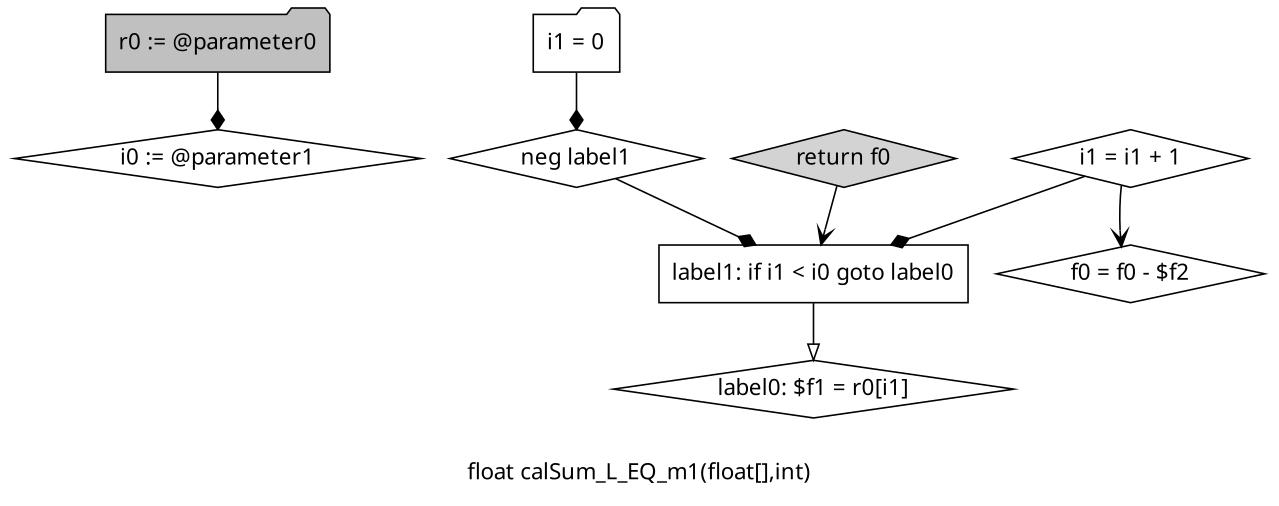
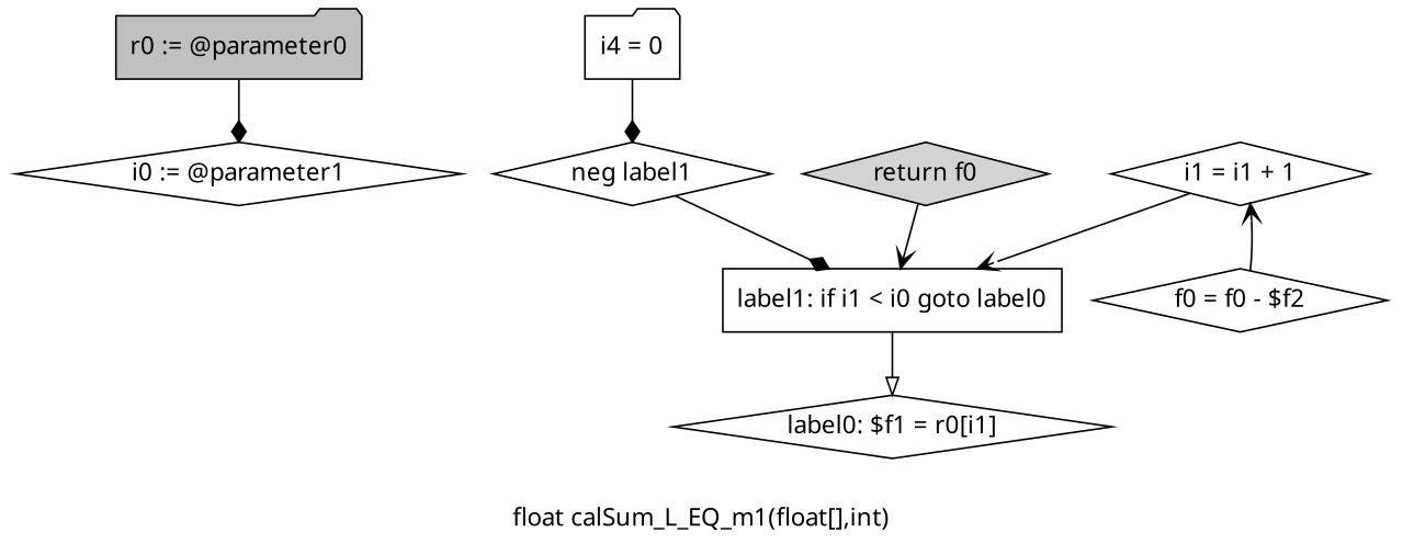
  digraph {
    fontname="Noto Sans"
    label="float calSum_L_EQ_m1(float[],int)"
    node [fontname="Noto Sans" shape=diamond]
    edge [arrowhead=diamond fontname="Noto Sans"]
    n1 [fillcolor=gray label="r0 := @parameter0" shape=folder style=filled]
    n2 [label="i0 := @parameter1"]
-   n3 [label="i1 = 0" shape=folder]
+   n3 [label="i4 = 0" shape=folder]
    n4 [label="neg label1"]
    n5 [label="label1: if i1 < i0 goto label0" shape=box]
    n6 [label="label0: $f1 = r0[i1]"]
    n7 [fillcolor=lightgray label="return f0" style=filled]
    n8 [label="f0 = f0 - $f2"]
    n9 [label="i1 = i1 + 1"]
    n1 -> n2
    n3 -> n4
    n4 -> n5
    n5 -> n6 [arrowhead=onormal]
    n7 -> n5 [arrowhead=vee]
-   n9 -> n8 [arrowhead=vee]
-   n9 -> n5
+   n8 -> n9 [arrowhead=vee]
+   n9 -> n5 [arrowhead=vee]
  }
